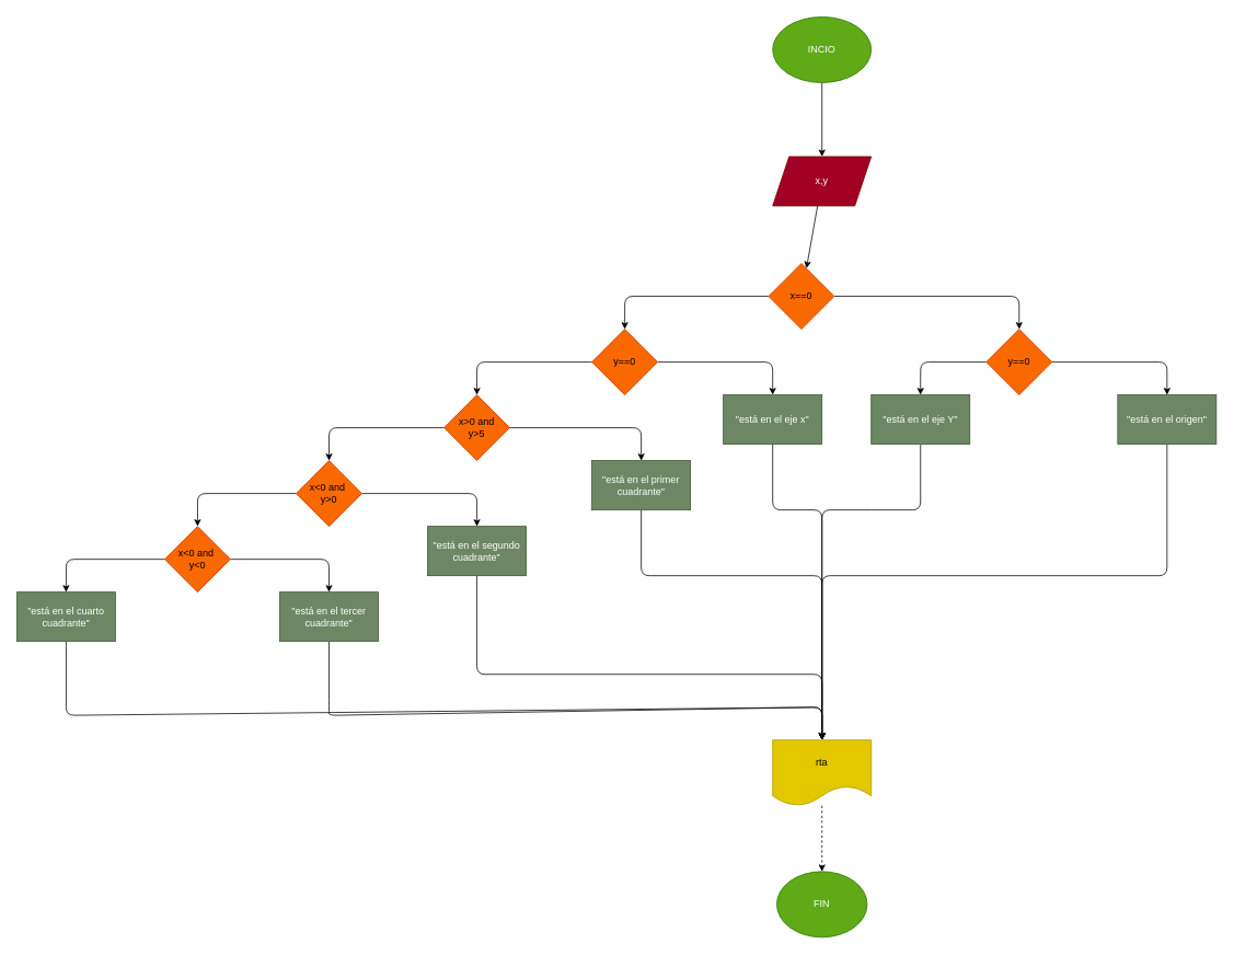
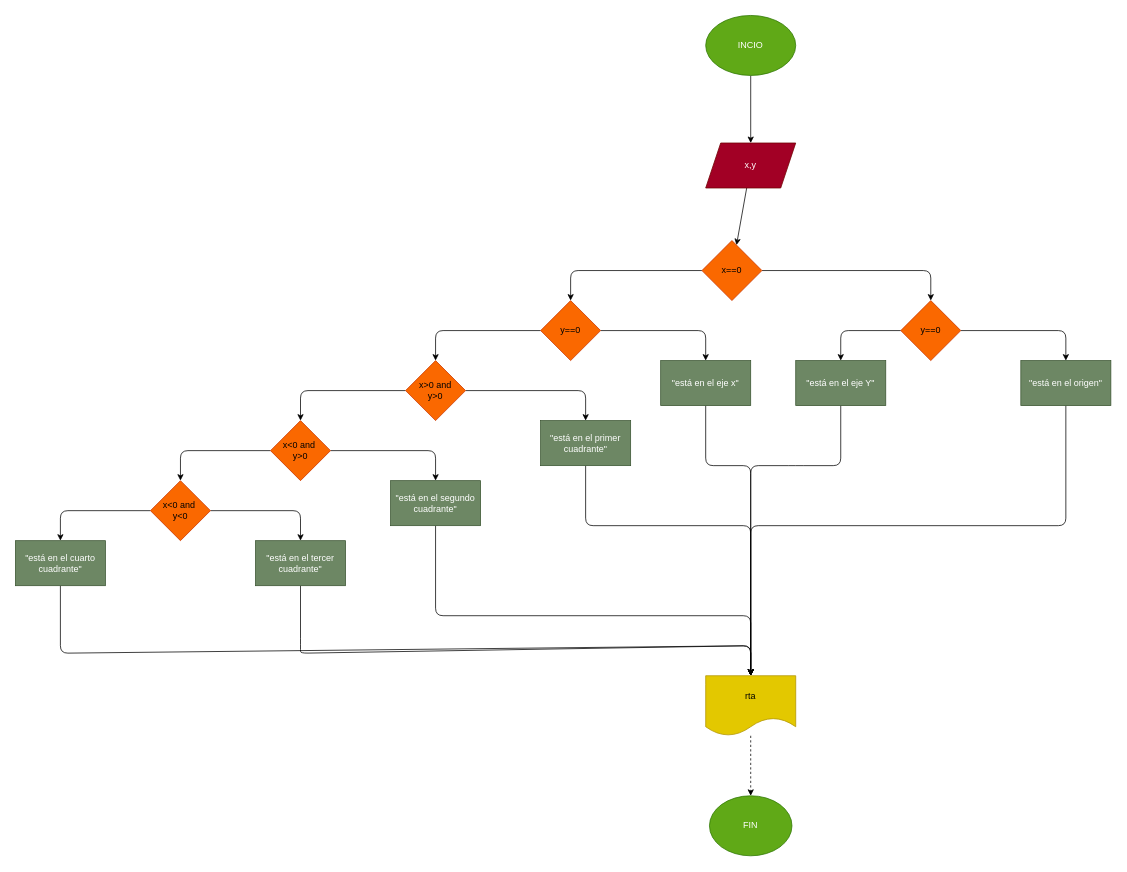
  <mxCell id="0" />
  <mxCell id="1" parent="0" />
  <mxCell id="2" value="" style="edgeStyle=none;html=1;" edge="1" parent="1" source="3" target="5"><mxGeometry relative="1" as="geometry" /></mxCell>
  <mxCell id="3" value="INCIO" style="ellipse;whiteSpace=wrap;html=1;fillColor=#60a917;fontColor=#ffffff;strokeColor=#2D7600;" vertex="1" parent="1"><mxGeometry x="940" width="120" height="80" as="geometry" y="20" /></mxCell>
  <mxCell id="4" value="" style="edgeStyle=none;html=1;" edge="1" parent="1" source="5" target="8"><mxGeometry relative="1" as="geometry" /></mxCell>
  <mxCell id="5" value="x,y" style="shape=parallelogram;perimeter=parallelogramPerimeter;whiteSpace=wrap;html=1;fixedSize=1;fillColor=#a20025;fontColor=#ffffff;strokeColor=#6F0000;" vertex="1" parent="1"><mxGeometry x="940" y="190" width="120" height="60" as="geometry" /></mxCell>
  <mxCell id="6" style="edgeStyle=none;html=1;exitX=1;exitY=0.5;exitDx=0;exitDy=0;entryX=0.5;entryY=0;entryDx=0;entryDy=0;" edge="1" parent="1" source="8" target="11"><mxGeometry relative="1" as="geometry"><Array as="points"><mxPoint x="1240" y="360" /></Array></mxGeometry></mxCell>
  <mxCell id="7" value="" style="edgeStyle=none;html=1;" edge="1" parent="1" source="8" target="18"><mxGeometry relative="1" as="geometry"><Array as="points"><mxPoint x="760" y="360" /></Array></mxGeometry></mxCell>
  <mxCell id="8" value="x==0" style="rhombus;whiteSpace=wrap;html=1;fillColor=#fa6800;fontColor=#000000;strokeColor=#C73500;" vertex="1" parent="1"><mxGeometry x="935" y="320" width="80" height="80" as="geometry" /></mxCell>
  <mxCell id="9" value="" style="edgeStyle=none;html=1;" edge="1" parent="1" source="11" target="13"><mxGeometry relative="1" as="geometry"><Array as="points"><mxPoint x="1420" y="440" /></Array></mxGeometry></mxCell>
  <mxCell id="10" value="" style="edgeStyle=none;html=1;" edge="1" parent="1" source="11" target="15"><mxGeometry relative="1" as="geometry"><Array as="points"><mxPoint x="1120" y="440" /></Array></mxGeometry></mxCell>
  <mxCell id="11" value="y==0" style="rhombus;whiteSpace=wrap;html=1;fillColor=#fa6800;fontColor=#000000;strokeColor=#C73500;" vertex="1" parent="1"><mxGeometry x="1200" y="400" width="80" height="80" as="geometry" /></mxCell>
  <mxCell id="12" style="edgeStyle=none;html=1;exitX=0.5;exitY=1;exitDx=0;exitDy=0;entryX=0.5;entryY=0;entryDx=0;entryDy=0;" edge="1" parent="1" source="13" target="39"><mxGeometry relative="1" as="geometry"><Array as="points"><mxPoint x="1420" y="700" /><mxPoint x="1000" y="700" /></Array></mxGeometry></mxCell>
  <mxCell id="13" value="&quot;está en el origen&quot;" style="whiteSpace=wrap;html=1;fillColor=#6d8764;fontColor=#ffffff;strokeColor=#3A5431;" vertex="1" parent="1"><mxGeometry x="1360" y="480" width="120" height="60" as="geometry" /></mxCell>
  <mxCell id="14" style="edgeStyle=none;html=1;exitX=0.5;exitY=1;exitDx=0;exitDy=0;entryX=0.5;entryY=0;entryDx=0;entryDy=0;" edge="1" parent="1" source="15" target="39"><mxGeometry relative="1" as="geometry"><Array as="points"><mxPoint x="1120" y="620" /><mxPoint x="1060" y="620" /><mxPoint x="1000" y="620" /></Array></mxGeometry></mxCell>
  <mxCell id="15" value="&quot;está en el eje Y&quot;" style="whiteSpace=wrap;html=1;fillColor=#6d8764;fontColor=#ffffff;strokeColor=#3A5431;" vertex="1" parent="1"><mxGeometry x="1060" y="480" width="120" height="60" as="geometry" /></mxCell>
  <mxCell id="16" value="" style="edgeStyle=none;html=1;" edge="1" parent="1" source="18" target="20"><mxGeometry relative="1" as="geometry"><Array as="points"><mxPoint x="940" y="440" /></Array></mxGeometry></mxCell>
  <mxCell id="17" style="edgeStyle=none;html=1;exitX=0;exitY=0.5;exitDx=0;exitDy=0;entryX=0.5;entryY=0;entryDx=0;entryDy=0;" edge="1" parent="1" source="18"><mxGeometry relative="1" as="geometry"><mxPoint x="580" y="480" as="targetPoint" /><Array as="points"><mxPoint x="580" y="440" /></Array></mxGeometry></mxCell>
  <mxCell id="18" value="y==0" style="rhombus;whiteSpace=wrap;html=1;fillColor=#fa6800;fontColor=#000000;strokeColor=#C73500;" vertex="1" parent="1"><mxGeometry x="720" y="400" width="80" height="80" as="geometry" /></mxCell>
  <mxCell id="19" style="edgeStyle=none;html=1;exitX=0.5;exitY=1;exitDx=0;exitDy=0;entryX=0.5;entryY=0;entryDx=0;entryDy=0;" edge="1" parent="1" source="20" target="39"><mxGeometry relative="1" as="geometry"><Array as="points"><mxPoint x="940" y="620" /><mxPoint x="1000" y="620" /></Array></mxGeometry></mxCell>
  <mxCell id="20" value="&quot;está en el eje x&quot;" style="whiteSpace=wrap;html=1;fillColor=#6d8764;fontColor=#ffffff;strokeColor=#3A5431;" vertex="1" parent="1"><mxGeometry x="880" y="480" width="120" height="60" as="geometry" /></mxCell>
  <mxCell id="21" value="" style="edgeStyle=none;html=1;" edge="1" parent="1" source="23" target="25"><mxGeometry relative="1" as="geometry"><Array as="points"><mxPoint x="780" y="520" /></Array></mxGeometry></mxCell>
  <mxCell id="22" value="" style="edgeStyle=none;html=1;entryX=0.5;entryY=0;entryDx=0;entryDy=0;" edge="1" parent="1" source="23" target="28"><mxGeometry relative="1" as="geometry"><mxPoint x="440" y="569" as="targetPoint" /><Array as="points"><mxPoint x="400" y="520" /></Array></mxGeometry></mxCell>
- <mxCell id="23" value="x&amp;gt;0 and&lt;br&gt;y&amp;gt;5" style="rhombus;whiteSpace=wrap;html=1;fillColor=#fa6800;fontColor=#000000;strokeColor=#C73500;" vertex="1" parent="1"><mxGeometry x="540" y="480" width="80" height="80" as="geometry" /></mxCell>
+ <mxCell id="23" value="x&amp;gt;0 and&lt;br&gt;y&amp;gt;0" style="rhombus;whiteSpace=wrap;html=1;fillColor=#fa6800;fontColor=#000000;strokeColor=#C73500;" vertex="1" parent="1"><mxGeometry x="540" y="480" width="80" height="80" as="geometry" /></mxCell>
  <mxCell id="24" style="edgeStyle=none;html=1;exitX=0.5;exitY=1;exitDx=0;exitDy=0;entryX=0.5;entryY=0;entryDx=0;entryDy=0;" edge="1" parent="1" source="25" target="39"><mxGeometry relative="1" as="geometry"><Array as="points"><mxPoint x="780" y="700" /><mxPoint x="1000" y="700" /></Array></mxGeometry></mxCell>
  <mxCell id="25" value="&quot;está en el primer cuadrante&quot;" style="whiteSpace=wrap;html=1;fillColor=#6d8764;fontColor=#ffffff;strokeColor=#3A5431;" vertex="1" parent="1"><mxGeometry x="720" y="560" width="120" height="60" as="geometry" /></mxCell>
  <mxCell id="26" value="" style="edgeStyle=none;html=1;" edge="1" parent="1" source="28" target="30"><mxGeometry relative="1" as="geometry"><Array as="points"><mxPoint x="580" y="600" /></Array></mxGeometry></mxCell>
  <mxCell id="27" value="" style="edgeStyle=none;html=1;entryX=0.5;entryY=0;entryDx=0;entryDy=0;" edge="1" parent="1" source="28" target="33"><mxGeometry relative="1" as="geometry"><mxPoint x="220" y="640" as="targetPoint" /><Array as="points"><mxPoint x="240" y="600" /></Array></mxGeometry></mxCell>
  <mxCell id="28" value="x&amp;lt;0 and&amp;nbsp;&lt;br&gt;y&amp;gt;0" style="rhombus;whiteSpace=wrap;html=1;fillColor=#fa6800;fontColor=#000000;strokeColor=#C73500;" vertex="1" parent="1"><mxGeometry x="360" y="560" width="80" height="80" as="geometry" /></mxCell>
  <mxCell id="29" style="edgeStyle=none;html=1;exitX=0.5;exitY=1;exitDx=0;exitDy=0;entryX=0.5;entryY=0;entryDx=0;entryDy=0;" edge="1" parent="1" source="30" target="39"><mxGeometry relative="1" as="geometry"><Array as="points"><mxPoint x="580" y="820" /><mxPoint x="1000" y="820" /></Array></mxGeometry></mxCell>
  <mxCell id="30" value="&quot;está en el segundo cuadrante&quot;" style="whiteSpace=wrap;html=1;fillColor=#6d8764;fontColor=#ffffff;strokeColor=#3A5431;" vertex="1" parent="1"><mxGeometry x="520" y="640" width="120" height="60" as="geometry" /></mxCell>
  <mxCell id="31" value="" style="edgeStyle=none;html=1;" edge="1" parent="1" source="33" target="35"><mxGeometry relative="1" as="geometry"><Array as="points"><mxPoint x="400" y="680" /></Array></mxGeometry></mxCell>
  <mxCell id="32" value="" style="edgeStyle=none;html=1;entryX=0.5;entryY=0;entryDx=0;entryDy=0;" edge="1" parent="1" source="33" target="37"><mxGeometry relative="1" as="geometry"><mxPoint x="100" y="720" as="targetPoint" /><Array as="points"><mxPoint x="80" y="680" /></Array></mxGeometry></mxCell>
  <mxCell id="33" value="x&amp;lt;0 and&amp;nbsp;&lt;br&gt;y&amp;lt;0" style="rhombus;whiteSpace=wrap;html=1;fillColor=#fa6800;fontColor=#000000;strokeColor=#C73500;" vertex="1" parent="1"><mxGeometry x="200" y="640" width="80" height="80" as="geometry" /></mxCell>
  <mxCell id="34" style="edgeStyle=none;html=1;exitX=0.5;exitY=1;exitDx=0;exitDy=0;entryX=0.5;entryY=0;entryDx=0;entryDy=0;" edge="1" parent="1" source="35" target="39"><mxGeometry relative="1" as="geometry"><Array as="points"><mxPoint x="400" y="860" /><mxPoint x="400" y="870" /><mxPoint x="1000" y="860" /></Array></mxGeometry></mxCell>
  <mxCell id="35" value="&quot;está en el tercer cuadrante&quot;" style="whiteSpace=wrap;html=1;fillColor=#6d8764;fontColor=#ffffff;strokeColor=#3A5431;" vertex="1" parent="1"><mxGeometry x="340" y="720" width="120" height="60" as="geometry" /></mxCell>
  <mxCell id="36" style="edgeStyle=none;html=1;exitX=0.5;exitY=1;exitDx=0;exitDy=0;entryX=0.5;entryY=0;entryDx=0;entryDy=0;" edge="1" parent="1" source="37" target="39"><mxGeometry relative="1" as="geometry"><Array as="points"><mxPoint x="80" y="870" /><mxPoint x="1000" y="860" /></Array></mxGeometry></mxCell>
  <mxCell id="37" value="&quot;está en el cuarto cuadrante&quot;" style="rounded=0;whiteSpace=wrap;html=1;fillColor=#6d8764;fontColor=#ffffff;strokeColor=#3A5431;" vertex="1" parent="1"><mxGeometry x="20" y="720" width="120" height="60" as="geometry" /></mxCell>
  <mxCell id="38" value="" style="edgeStyle=none;html=1;dashed=1;" edge="1" parent="1" source="39" target="40"><mxGeometry relative="1" as="geometry" /></mxCell>
  <mxCell id="39" value="rta" style="shape=document;whiteSpace=wrap;html=1;boundedLbl=1;fillColor=#e3c800;fontColor=#000000;strokeColor=#B09500;" vertex="1" parent="1"><mxGeometry x="940" y="900" width="120" height="80" as="geometry" /></mxCell>
  <mxCell id="40" value="FIN" style="ellipse;whiteSpace=wrap;html=1;fillColor=#60a917;fontColor=#ffffff;strokeColor=#2D7600;" vertex="1" parent="1"><mxGeometry x="945" y="1060" width="110" height="80" as="geometry" /></mxCell>
